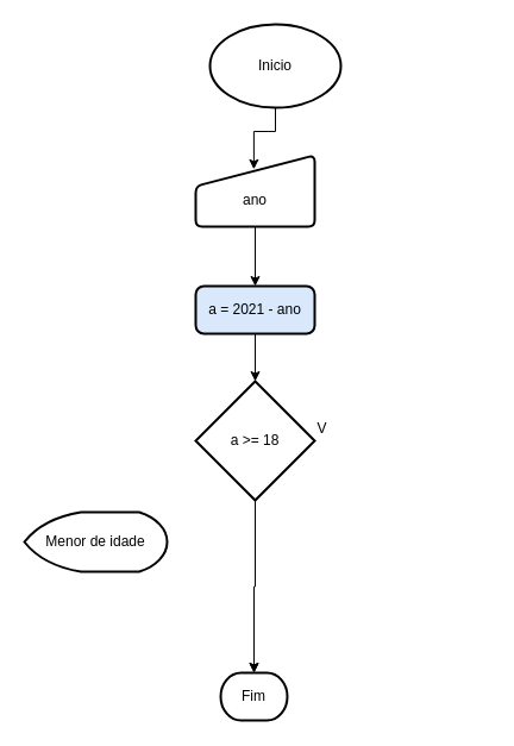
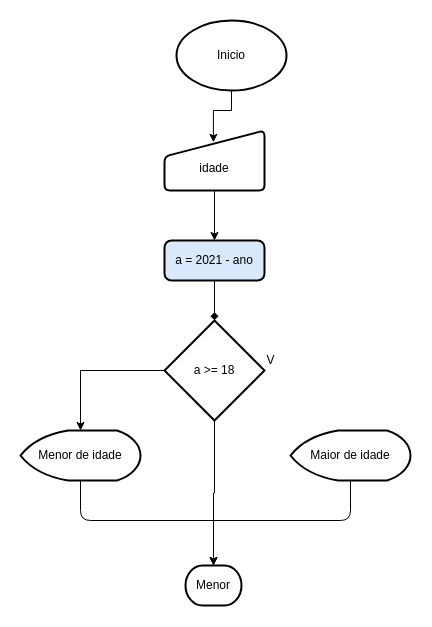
  <mxCell id="0" />
  <mxCell id="1" parent="0" />
  <mxCell id="2" style="edgeStyle=orthogonalEdgeStyle;rounded=0;orthogonalLoop=1;jettySize=auto;html=1;entryX=0.489;entryY=0.197;entryDx=0;entryDy=0;entryPerimeter=0;" edge="1" parent="1" source="3" target="5"><mxGeometry relative="1" as="geometry" /></mxCell>
  <mxCell id="3" value="Inicio" style="strokeWidth=2;html=1;shape=mxgraph.flowchart.start_2;whiteSpace=wrap;" vertex="1" parent="1"><mxGeometry x="176" y="20" width="110" height="70" as="geometry" /></mxCell>
  <mxCell id="4" style="edgeStyle=orthogonalEdgeStyle;rounded=0;orthogonalLoop=1;jettySize=auto;html=1;entryX=0.5;entryY=0;entryDx=0;entryDy=0;" edge="1" parent="1" source="5" target="7"><mxGeometry relative="1" as="geometry" /></mxCell>
- <mxCell id="5" value="&lt;br&gt;ano" style="html=1;strokeWidth=2;shape=manualInput;whiteSpace=wrap;rounded=1;size=26;arcSize=11;" vertex="1" parent="1"><mxGeometry x="164" y="130" width="100" height="60" as="geometry" /></mxCell>
- <mxCell id="6" style="edgeStyle=orthogonalEdgeStyle;rounded=0;orthogonalLoop=1;jettySize=auto;html=1;entryX=0.5;entryY=0;entryDx=0;entryDy=0;entryPerimeter=0;" edge="1" parent="1" source="7" target="10"><mxGeometry relative="1" as="geometry" /></mxCell>
+ <mxCell id="5" value="&lt;br&gt;idade" style="html=1;strokeWidth=2;shape=manualInput;whiteSpace=wrap;rounded=1;size=26;arcSize=11;" vertex="1" parent="1"><mxGeometry x="164" y="130" width="100" height="60" as="geometry" /></mxCell>
+ <mxCell id="6" style="edgeStyle=orthogonalEdgeStyle;rounded=0;orthogonalLoop=1;jettySize=auto;html=1;entryX=0.5;entryY=0;entryDx=0;entryDy=0;entryPerimeter=0;endArrow=diamond;" edge="1" parent="1" source="7" target="10"><mxGeometry relative="1" as="geometry" /></mxCell>
  <mxCell id="7" value="a = 2021 - ano" style="rounded=1;whiteSpace=wrap;html=1;absoluteArcSize=1;arcSize=14;strokeWidth=2;fillColor=#dae8fc;" vertex="1" parent="1"><mxGeometry x="164" y="240" width="100" height="40" as="geometry" /></mxCell>
  <mxCell id="8" style="edgeStyle=orthogonalEdgeStyle;rounded=0;orthogonalLoop=1;jettySize=auto;html=1;" edge="1" parent="1" source="10" target="14"><mxGeometry relative="1" as="geometry"><mxPoint x="360" y="370" as="targetPoint" /></mxGeometry></mxCell>
+ <mxCell id="9" style="edgeStyle=orthogonalEdgeStyle;rounded=0;orthogonalLoop=1;jettySize=auto;html=1;entryX=0.5;entryY=0;entryDx=0;entryDy=0;entryPerimeter=0;" edge="1" parent="1" source="10" target="12"><mxGeometry relative="1" as="geometry"><mxPoint x="80" y="370" as="targetPoint" /></mxGeometry></mxCell>
  <mxCell id="10" value="a &amp;gt;= 18" style="strokeWidth=2;html=1;shape=mxgraph.flowchart.decision;whiteSpace=wrap;" vertex="1" parent="1"><mxGeometry x="164" y="320" width="100" height="100" as="geometry" /></mxCell>
+ <mxCell id="11" value="Maior de idade" style="strokeWidth=2;html=1;shape=mxgraph.flowchart.display;whiteSpace=wrap;" vertex="1" parent="1"><mxGeometry x="290" y="430" width="120" height="50" as="geometry" /></mxCell>
  <mxCell id="12" value="Menor de idade" style="strokeWidth=2;html=1;shape=mxgraph.flowchart.display;whiteSpace=wrap;" vertex="1" parent="1"><mxGeometry x="20" y="430" width="120" height="50" as="geometry" /></mxCell>
  <mxCell id="13" value="V" style="text;html=1;align=center;verticalAlign=middle;resizable=0;points=[];autosize=1;" vertex="1" parent="1"><mxGeometry x="260" y="350" width="20" height="20" as="geometry" /></mxCell>
- <mxCell id="14" value="Fim" style="strokeWidth=2;html=1;shape=mxgraph.flowchart.terminator;whiteSpace=wrap;" vertex="1" parent="1"><mxGeometry x="185" y="565" width="56" height="40" as="geometry" /></mxCell>
+ <mxCell id="14" value="Menor" style="strokeWidth=2;html=1;shape=mxgraph.flowchart.terminator;whiteSpace=wrap;" vertex="1" parent="1"><mxGeometry x="185" y="565" width="56" height="40" as="geometry" /></mxCell>
+ <mxCell id="15" value="" style="endArrow=none;html=1;exitX=0.5;exitY=1;exitDx=0;exitDy=0;exitPerimeter=0;entryX=0.5;entryY=1;entryDx=0;entryDy=0;entryPerimeter=0;" edge="1" parent="1" source="12" target="11"><mxGeometry width="50" height="50" relative="1" as="geometry"><mxPoint x="220" y="570" as="sourcePoint" /><mxPoint x="270" y="520" as="targetPoint" /><Array as="points"><mxPoint x="80" y="520" /><mxPoint x="350" y="520" /></Array></mxGeometry></mxCell>
  <mxCell id="16" value="" style="endArrow=classic;html=1;entryX=0.5;entryY=0;entryDx=0;entryDy=0;entryPerimeter=0;" edge="1" parent="1" target="14"><mxGeometry width="50" height="50" relative="1" as="geometry"><mxPoint x="213" y="520" as="sourcePoint" /><mxPoint x="270" y="520" as="targetPoint" /></mxGeometry></mxCell>
